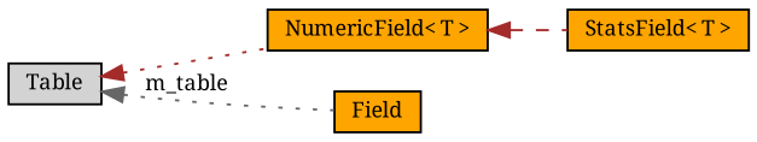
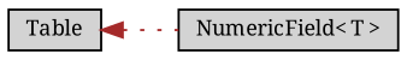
  digraph {
    fontname="Noto Serif"
    rankdir=LR
    node [color=black fillcolor=orange fontname="Noto Serif" fontsize=10 shape=record style=filled]
    edge [color=brown dir=back fontname="Noto Serif" fontsize=10 labelfontname=Helvetica labelfontsize=10 style=dotted]
-   n1 [fontcolor=black height=0.2 label="StatsField\< T \>" width=0.4]
-   n2 [height=0.2 label="NumericField\< T \>" width=0.4]
-   n3 [height=0.2 label=Field width=0.4]
+   n2 [fillcolor=lightgrey height=0.2 label="NumericField\< T \>" width=0.4]
    n4 [fillcolor=lightgrey height=0.2 label=Table width=0.4]
-   n2 -> n1 [style=dashed]
    n4 -> n2
-   n4 -> n3 [color=gray40 label=" m_table"]
  }
